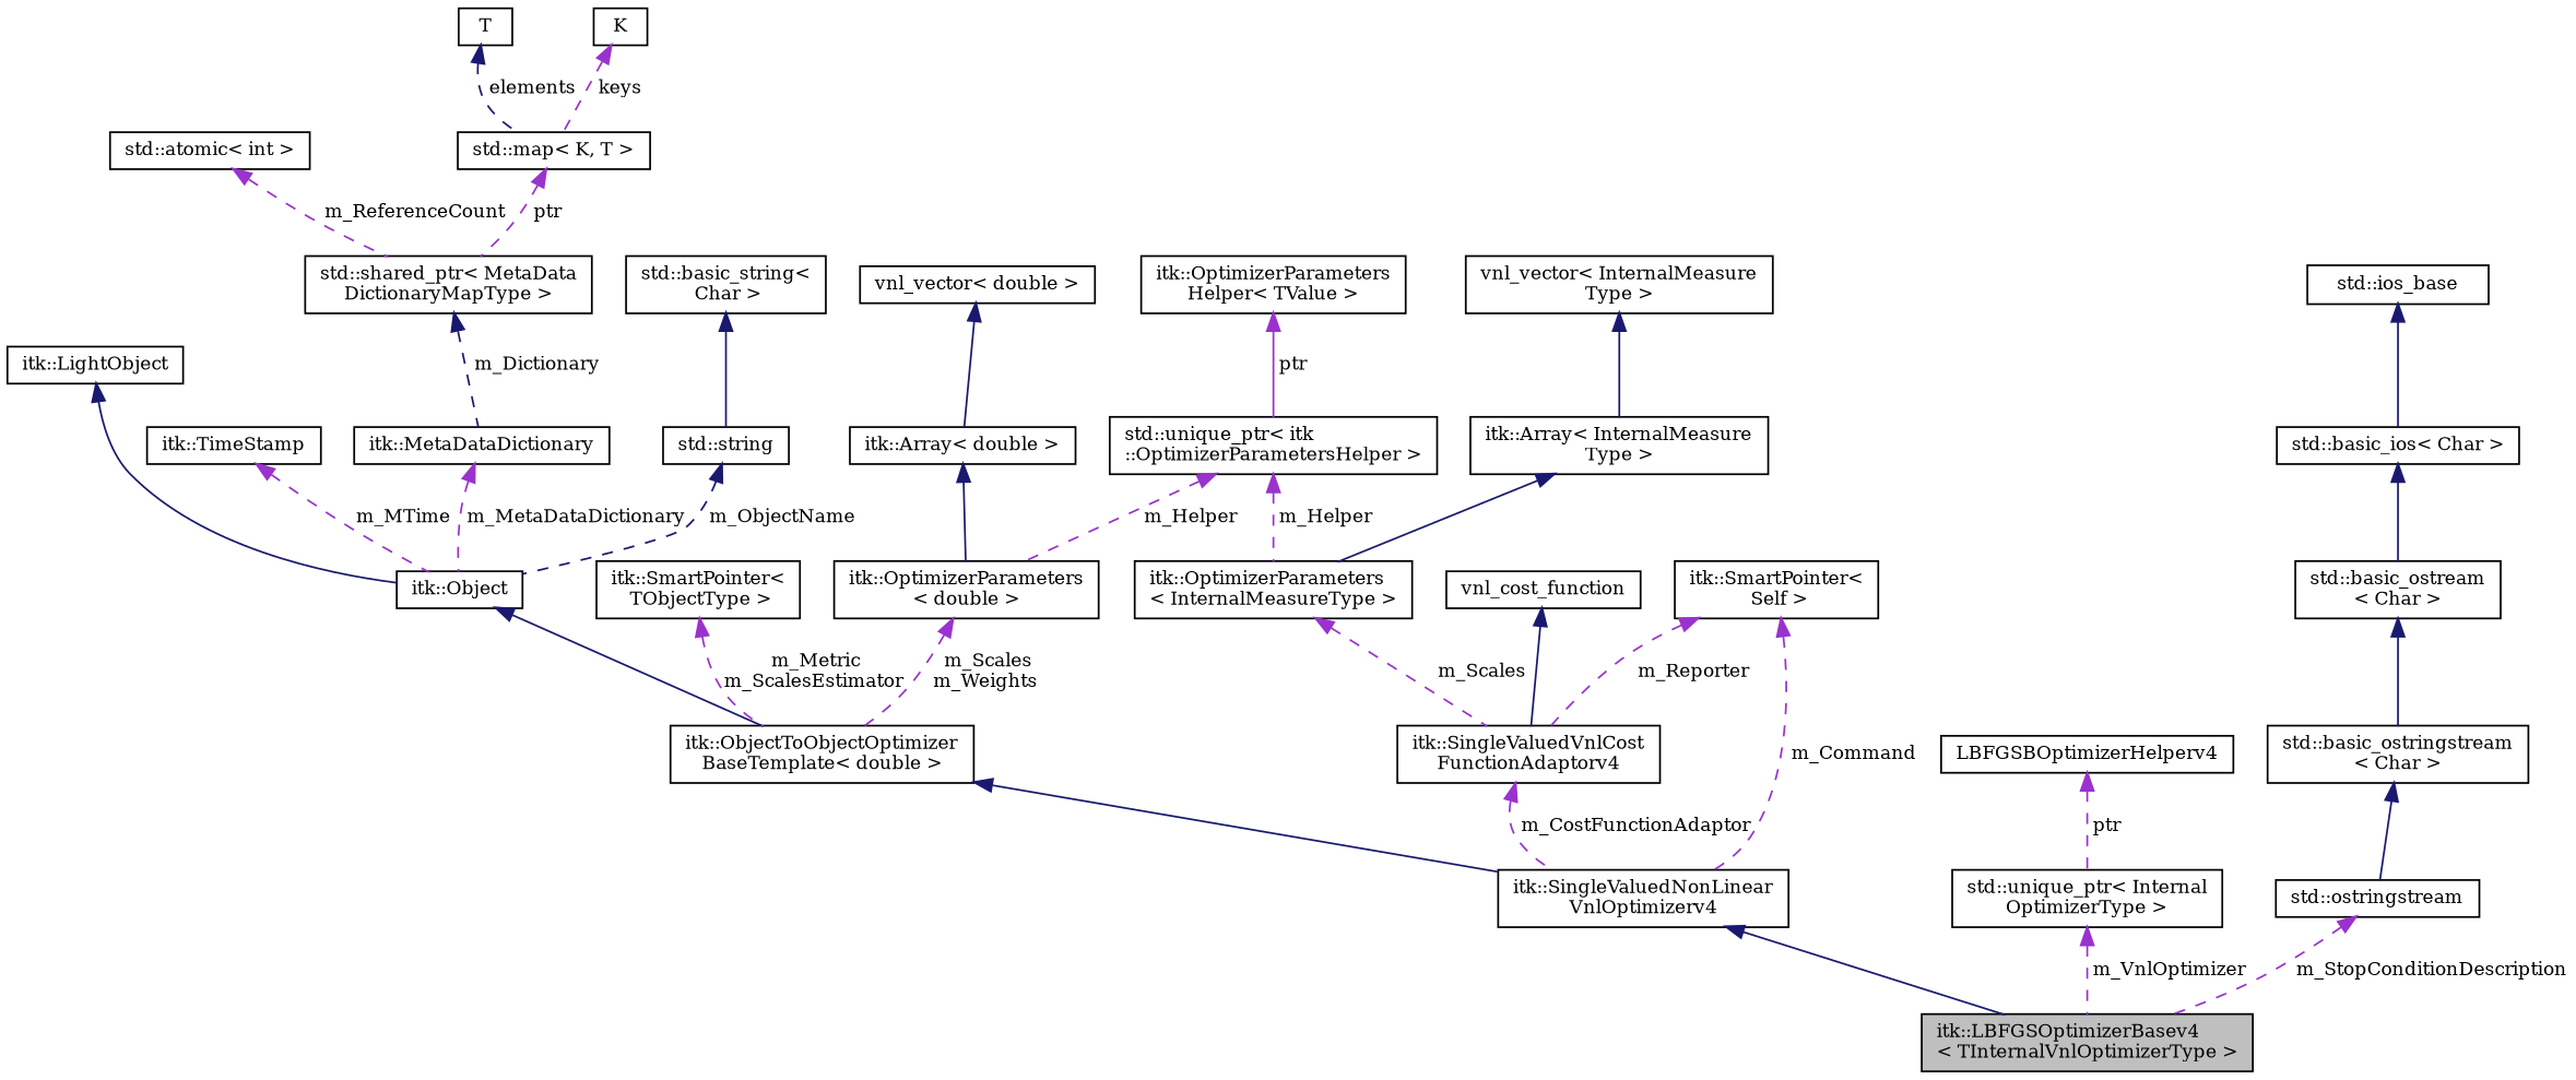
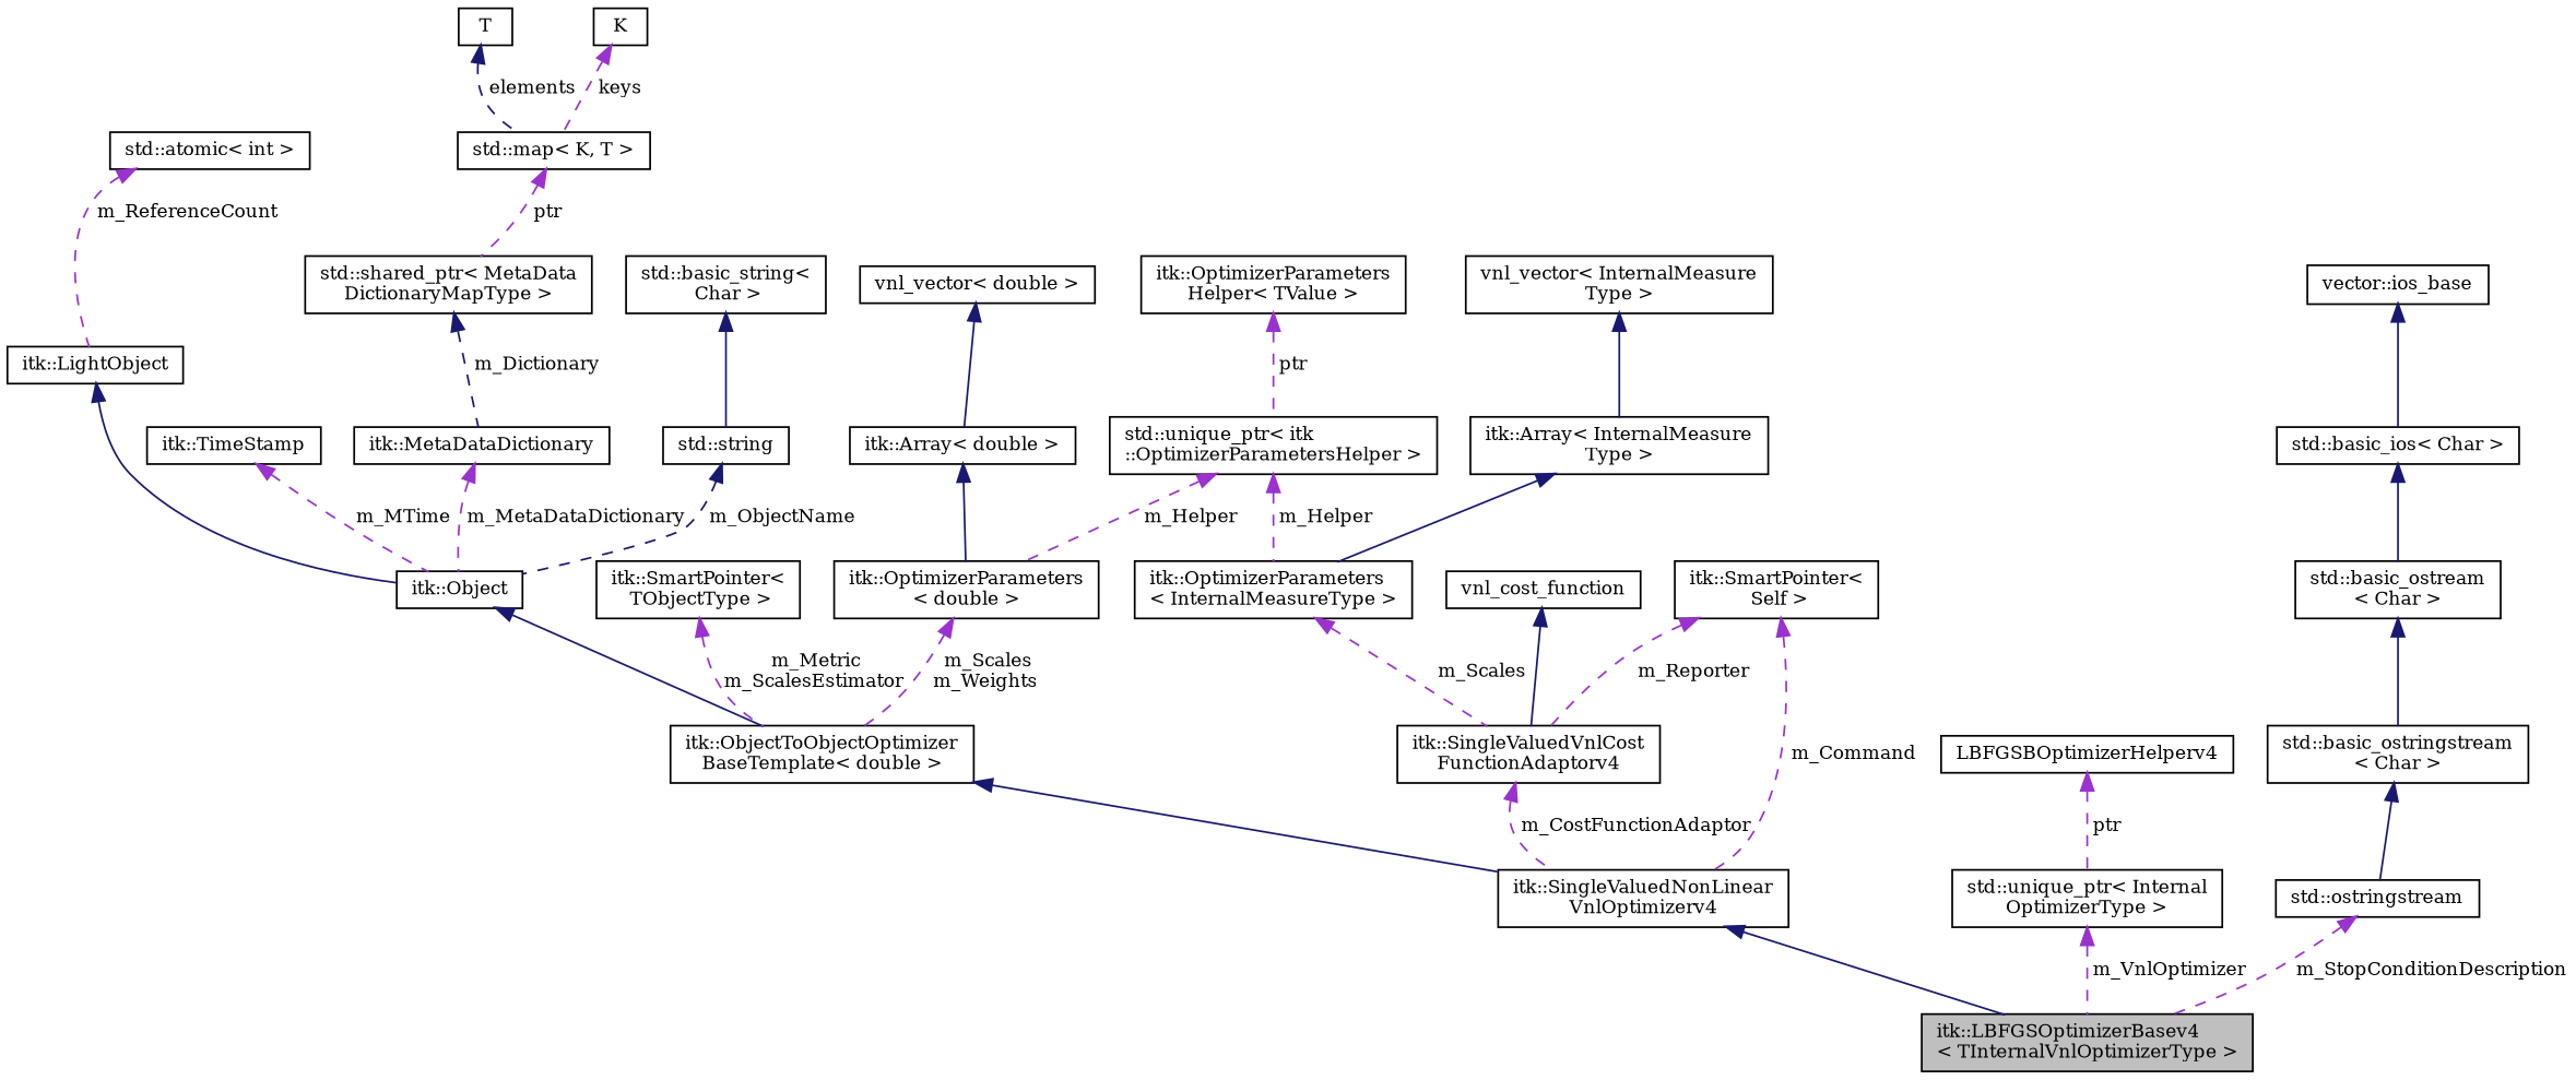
  digraph {
    fontname="DejaVu Serif"
    rankdir=TB
    node [color=black fillcolor=white fontname="DejaVu Serif" fontsize=10 shape=record style=filled]
    edge [color=midnightblue dir=back fontname="DejaVu Serif" fontsize=10 labelfontname=Helvetica labelfontsize=10 style=dashed]
    n1 [fillcolor=grey75 fontcolor=black height=0.2 label="itk::LBFGSOptimizerBasev4\l\< TInternalVnlOptimizerType \>" width=0.4]
    n2 [height=0.2 label="itk::SingleValuedNonLinear\lVnlOptimizerv4" width=0.4]
    n3 [height=0.2 label="itk::ObjectToObjectOptimizer\lBaseTemplate\< double \>" width=0.4]
    n4 [height=0.2 label="itk::Object" width=0.4]
    n5 [height=0.2 label="itk::LightObject" width=0.4]
    n6 [height=0.2 label="std::atomic\< int \>" width=0.4]
    n7 [height=0.2 label="itk::TimeStamp" width=0.4]
    n8 [height=0.2 label=T width=0.4]
    n9 [height=0.2 label="std::map\< K, T \>" width=0.4]
    n10 [height=0.2 label="std::shared_ptr\< MetaData\lDictionaryMapType \>" width=0.4]
    n11 [height=0.2 label="itk::MetaDataDictionary" width=0.4]
    n12 [height=0.2 label=K width=0.4]
    n13 [height=0.2 label="std::string" width=0.4]
    n14 [height=0.2 label="std::basic_string\<\l Char \>" width=0.4]
    n15 [height=0.2 label="itk::SmartPointer\<\l TObjectType \>" width=0.4]
    n16 [height=0.2 label="itk::OptimizerParameters\l\< double \>" width=0.4]
    n17 [height=0.2 label="itk::Array\< double \>" width=0.4]
    n18 [height=0.2 label="vnl_vector\< double \>" width=0.4]
    n19 [height=0.2 label="std::unique_ptr\< itk\l::OptimizerParametersHelper \>" width=0.4]
    n20 [height=0.2 label="itk::OptimizerParameters\l\< InternalMeasureType \>" width=0.4]
    n21 [height=0.2 label="itk::SingleValuedVnlCost\lFunctionAdaptorv4" width=0.4]
    n22 [height=0.2 label="itk::OptimizerParameters\lHelper\< TValue \>" width=0.4]
    n23 [height=0.2 label=vnl_cost_function width=0.4]
    n24 [height=0.2 label="itk::Array\< InternalMeasure\lType \>" width=0.4]
    n25 [height=0.2 label="vnl_vector\< InternalMeasure\lType \>" width=0.4]
    n26 [height=0.2 label="itk::SmartPointer\<\l Self \>" width=0.4]
    n27 [height=0.2 label="std::unique_ptr\< Internal\lOptimizerType \>" width=0.4]
    n28 [height=0.2 label=LBFGSBOptimizerHelperv4 width=0.4]
    n29 [height=0.2 label="std::ostringstream" width=0.4]
    n30 [height=0.2 label="std::basic_ostringstream\l\< Char \>" width=0.4]
    n31 [height=0.2 label="std::basic_ostream\l\< Char \>" width=0.4]
    n32 [height=0.2 label="std::basic_ios\< Char \>" width=0.4]
-   n33 [height=0.2 label="std::ios_base" width=0.4]
+   n33 [height=0.2 label="vector::ios_base" width=0.4]
    n2 -> n1 [style=solid]
    n3 -> n2 [style=solid]
    n4 -> n3 [style=solid]
    n5 -> n4 [style=solid]
-   n6 -> n10 [color=darkorchid3 label=" m_ReferenceCount"]
+   n6 -> n5 [color=darkorchid3 label=" m_ReferenceCount"]
    n7 -> n4 [color=darkorchid3 label=" m_MTime"]
    n8 -> n9 [label=" elements"]
    n9 -> n10 [color=darkorchid3 label=" ptr"]
    n10 -> n11 [label=" m_Dictionary"]
    n11 -> n4 [color=darkorchid3 label=" m_MetaDataDictionary"]
    n12 -> n9 [color=darkorchid3 label=" keys"]
    n13 -> n4 [label=" m_ObjectName"]
    n14 -> n13 [style=solid]
    n15 -> n3 [color=darkorchid3 label=" m_Metric\nm_ScalesEstimator"]
    n16 -> n3 [color=darkorchid3 label=" m_Scales\nm_Weights"]
    n17 -> n16 [style=solid]
    n18 -> n17 [style=solid]
    n19 -> n16 [color=darkorchid3 label=" m_Helper"]
    n19 -> n20 [color=darkorchid3 label=" m_Helper"]
    n20 -> n21 [color=darkorchid3 label=" m_Scales"]
    n21 -> n2 [color=darkorchid3 label=" m_CostFunctionAdaptor"]
-   n22 -> n19 [color=darkorchid3 label=" ptr" style=solid]
+   n22 -> n19 [color=darkorchid3 label=" ptr"]
    n23 -> n21 [style=solid]
    n24 -> n20 [style=solid]
    n25 -> n24 [style=solid]
    n26 -> n2 [color=darkorchid3 label=" m_Command"]
    n26 -> n21 [color=darkorchid3 label=" m_Reporter"]
    n27 -> n1 [color=darkorchid3 label=" m_VnlOptimizer"]
    n28 -> n27 [color=darkorchid3 label=" ptr"]
    n29 -> n1 [color=darkorchid3 label=" m_StopConditionDescription"]
    n30 -> n29 [style=solid]
    n31 -> n30 [style=solid]
    n32 -> n31 [style=solid]
    n33 -> n32 [style=solid]
  }
